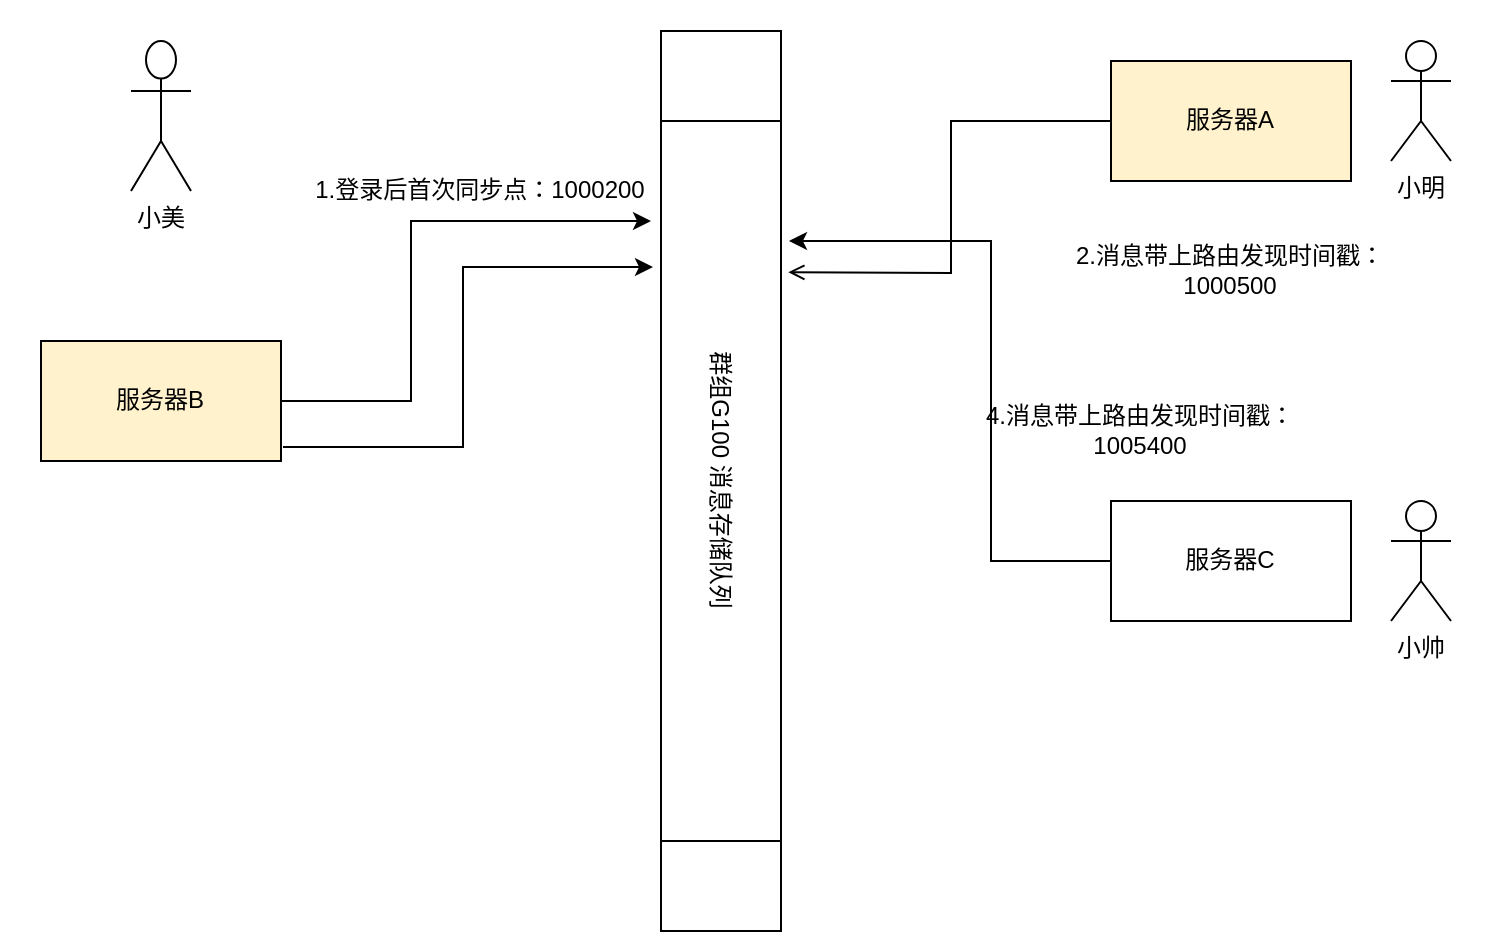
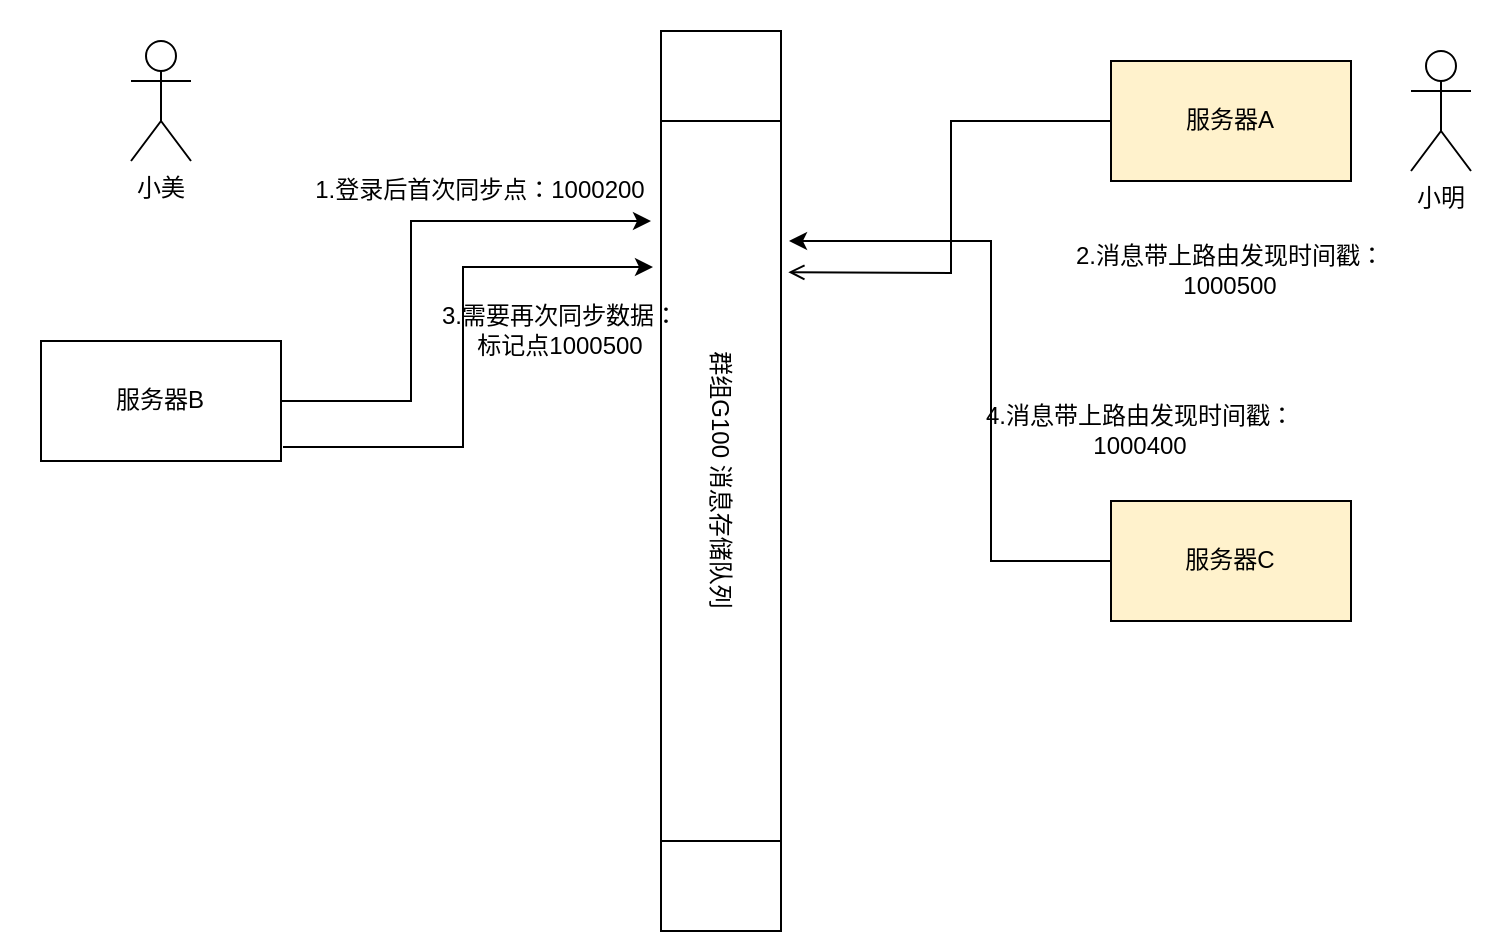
  <mxCell id="0" />
  <mxCell id="1" parent="0" />
- <mxCell id="2" value="小美" style="shape=umlActor;verticalLabelPosition=bottom;verticalAlign=top;html=1;outlineConnect=0;" vertex="1" parent="1"><mxGeometry x="65" y="20" width="30" height="75" as="geometry" /></mxCell>
- <mxCell id="3" value="小明" style="shape=umlActor;verticalLabelPosition=bottom;verticalAlign=top;html=1;outlineConnect=0;" vertex="1" parent="1"><mxGeometry x="695" y="20" width="30" height="60" as="geometry" /></mxCell>
- <mxCell id="4" value="小帅" style="shape=umlActor;verticalLabelPosition=bottom;verticalAlign=top;html=1;outlineConnect=0;" vertex="1" parent="1"><mxGeometry x="695" y="250" width="30" height="60" as="geometry" /></mxCell>
+ <mxCell id="2" value="小美" style="shape=umlActor;verticalLabelPosition=bottom;verticalAlign=top;html=1;outlineConnect=0;" vertex="1" parent="1"><mxGeometry x="65" y="20" width="30" height="60" as="geometry" /></mxCell>
+ <mxCell id="3" value="小明" style="shape=umlActor;verticalLabelPosition=bottom;verticalAlign=top;html=1;outlineConnect=0;" vertex="1" parent="1"><mxGeometry x="705" y="25" width="30" height="60" as="geometry" /></mxCell>
  <mxCell id="5" value="服务器A" style="rounded=0;whiteSpace=wrap;html=1;fillColor=#fff2cc;" vertex="1" parent="1"><mxGeometry x="555" y="30" width="120" height="60" as="geometry" /></mxCell>
- <mxCell id="6" value="服务器C" style="rounded=0;whiteSpace=wrap;html=1;" vertex="1" parent="1"><mxGeometry x="555" y="250" width="120" height="60" as="geometry" /></mxCell>
+ <mxCell id="6" value="服务器C" style="rounded=0;whiteSpace=wrap;html=1;fillColor=#fff2cc;" vertex="1" parent="1"><mxGeometry x="555" y="250" width="120" height="60" as="geometry" /></mxCell>
  <mxCell id="7" value="群组G100 消息存储队列" style="shape=process;whiteSpace=wrap;html=1;backgroundOutline=1;rotation=90;" vertex="1" parent="1"><mxGeometry x="135" y="210" width="450" height="60" as="geometry" /></mxCell>
- <mxCell id="8" value="服务器B" style="rounded=0;whiteSpace=wrap;html=1;fillColor=#fff2cc;" vertex="1" parent="1"><mxGeometry x="20" y="170" width="120" height="60" as="geometry" /></mxCell>
+ <mxCell id="8" value="服务器B" style="rounded=0;whiteSpace=wrap;html=1;" vertex="1" parent="1"><mxGeometry x="20" y="170" width="120" height="60" as="geometry" /></mxCell>
  <mxCell id="9" value="" style="endArrow=classic;html=1;rounded=0;exitX=1;exitY=0.5;exitDx=0;exitDy=0;" edge="1" parent="1" source="8"><mxGeometry width="50" height="50" relative="1" as="geometry"><mxPoint x="175" y="230" as="sourcePoint" /><mxPoint x="325" y="110" as="targetPoint" /><Array as="points"><mxPoint x="205" y="200" /><mxPoint x="205" y="110" /></Array></mxGeometry></mxCell>
  <mxCell id="10" value="1.登录后首次同步点：1000200" style="text;strokeColor=none;align=center;fillColor=none;html=1;verticalAlign=middle;whiteSpace=wrap;rounded=0;" vertex="1" parent="1"><mxGeometry x="155" y="80" width="170" height="30" as="geometry" /></mxCell>
  <mxCell id="11" value="" style="endArrow=open;html=1;rounded=0;entryX=0.268;entryY=-0.061;entryDx=0;entryDy=0;entryPerimeter=0;exitX=0;exitY=0.5;exitDx=0;exitDy=0;" edge="1" parent="1" source="5" target="7"><mxGeometry width="50" height="50" relative="1" as="geometry"><mxPoint x="515" y="180" as="sourcePoint" /><mxPoint x="565" y="130" as="targetPoint" /><Array as="points"><mxPoint x="475" y="60" /><mxPoint x="475" y="136" /></Array></mxGeometry></mxCell>
  <mxCell id="12" value="2.消息带上路由发现时间戳：1000500" style="text;strokeColor=none;align=center;fillColor=none;html=1;verticalAlign=middle;whiteSpace=wrap;rounded=0;" vertex="1" parent="1"><mxGeometry x="530" y="120" width="170" height="30" as="geometry" /></mxCell>
  <mxCell id="13" value="" style="endArrow=classic;html=1;rounded=0;exitX=1;exitY=0.5;exitDx=0;exitDy=0;" edge="1" parent="1"><mxGeometry width="50" height="50" relative="1" as="geometry"><mxPoint x="141" y="223" as="sourcePoint" /><mxPoint x="326" y="133" as="targetPoint" /><Array as="points"><mxPoint x="231" y="223" /><mxPoint x="231" y="133" /></Array></mxGeometry></mxCell>
+ <mxCell id="14" value="3.需要再次同步数据：&lt;div&gt;标记点&lt;span style=&quot;background-color: initial;&quot;&gt;1000500&lt;/span&gt;&lt;/div&gt;" style="text;strokeColor=none;align=center;fillColor=none;html=1;verticalAlign=middle;whiteSpace=wrap;rounded=0;" vertex="1" parent="1"><mxGeometry x="195" y="150" width="170" height="30" as="geometry" /></mxCell>
  <mxCell id="15" value="" style="endArrow=classic;html=1;rounded=0;exitX=0;exitY=0.5;exitDx=0;exitDy=0;" edge="1" parent="1"><mxGeometry width="50" height="50" relative="1" as="geometry"><mxPoint x="555" y="280" as="sourcePoint" /><mxPoint x="394" y="120" as="targetPoint" /><Array as="points"><mxPoint x="495" y="280" /><mxPoint x="495" y="120" /></Array></mxGeometry></mxCell>
- <mxCell id="16" value="4.消息带上路由发现时间戳：1005400" style="text;strokeColor=none;align=center;fillColor=none;html=1;verticalAlign=middle;whiteSpace=wrap;rounded=0;" vertex="1" parent="1"><mxGeometry x="485" y="200" width="170" height="30" as="geometry" /></mxCell>
+ <mxCell id="16" value="4.消息带上路由发现时间戳：1000400" style="text;strokeColor=none;align=center;fillColor=none;html=1;verticalAlign=middle;whiteSpace=wrap;rounded=0;" vertex="1" parent="1"><mxGeometry x="485" y="200" width="170" height="30" as="geometry" /></mxCell>
